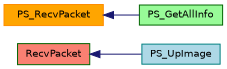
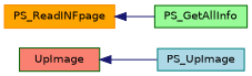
  digraph {
    rankdir=LR
    node [color=darkgreen fontname=Helvetica fontsize=10 shape=record style=filled]
    edge [color=midnightblue dir=back fontname=Helvetica fontsize=10 labelfontname=Helvetica labelfontsize=10 style=solid]
-   n1 [fillcolor=salmon fontcolor=black height=0.2 label=RecvPacket width=0.4]
+   n1 [fillcolor=salmon fontcolor=black height=0.2 label=UpImage width=0.4]
    n2 [color=teal fillcolor=lightblue height=0.2 label=PS_UpImage width=0.4]
-   n3 [color=darkorange fillcolor=orange height=0.2 label=PS_RecvPacket width=0.4]
+   n3 [color=darkorange fillcolor=orange height=0.2 label=PS_ReadINFpage width=0.4]
    n4 [fillcolor=palegreen height=0.2 label=PS_GetAllInfo width=0.4]
    n1 -> n2
    n3 -> n4
  }
